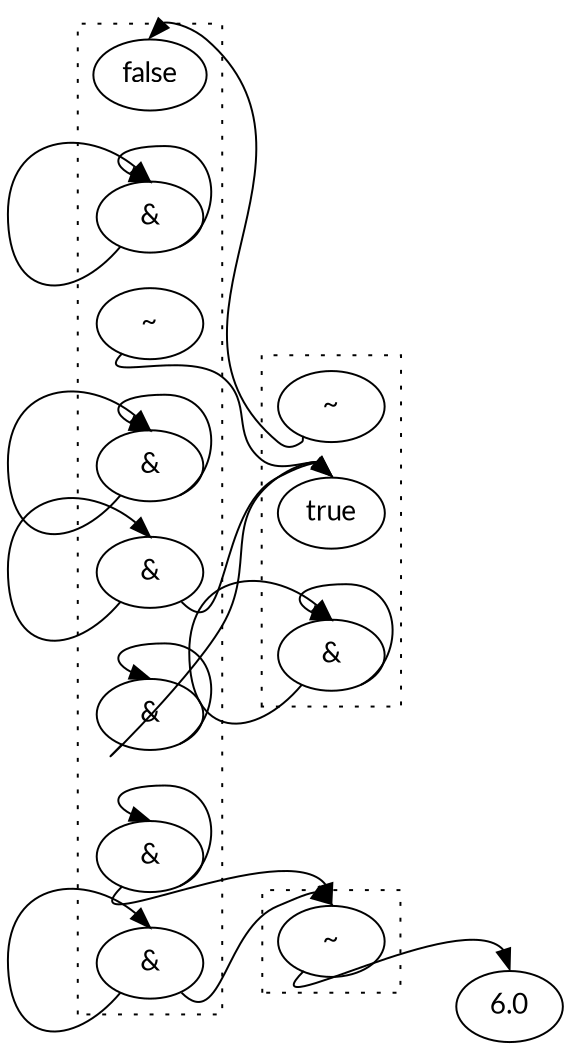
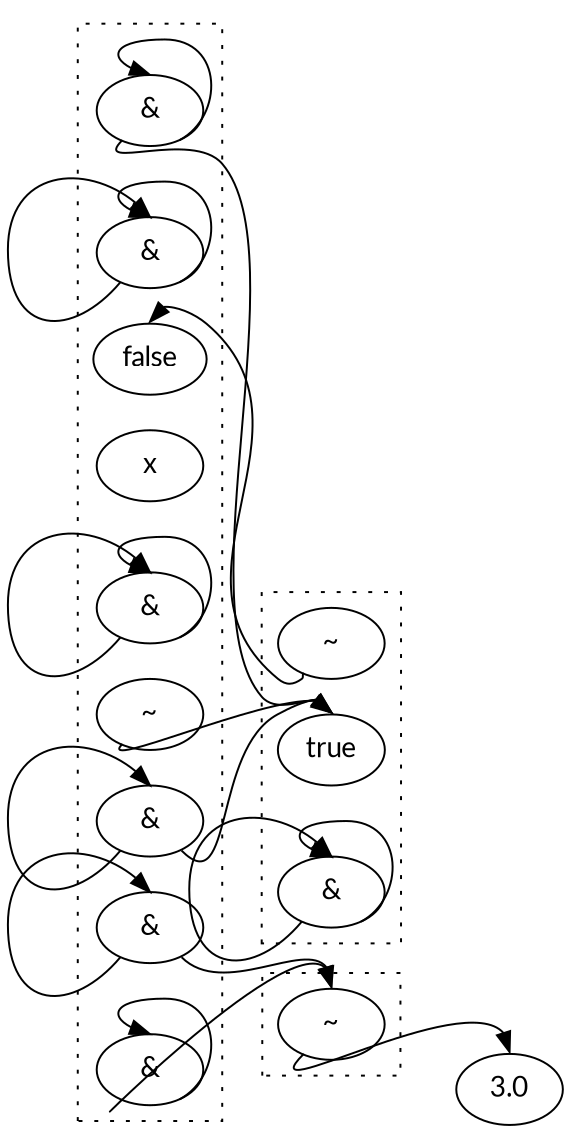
  digraph {
    clusterrank=local
    compound=true
    fontname=Lato
    rankdir=LR
    node [fontname=Lato]
    edge [fontname=Lato headport=n tailport=sw]
    n1 [label=false]
    n2 [label="&"]
    n3 [label="~"]
+   n4 [label=x]
    n5 [label="&"]
    n6 [label="&"]
    n7 [label="&"]
    n8 [label="&"]
    n9 [label="&"]
    n10 [label=true]
    n11 [label="~"]
    n12 [label="&"]
    n13 [label="~"]
-   3.0 [label=6.0]
+   3.0
    subgraph cluster_1 {
      style=dotted
      n1
      n2
      n3
+     n4
      n5
      n6
      n7
      n8
      n9
    }
    subgraph cluster_2 {
      style=dotted
      n10
      n11
      n12
    }
    subgraph cluster_3 {
      style=dotted
      n13
    }
    n2 -> n2
    n2 -> n2 [tailport=se]
    n3 -> n10
    n5 -> n5
    n5 -> n5 [tailport=se]
    n6 -> n6
    n6 -> n10 [tailport=se]
    n7 -> n7
    n7 -> n13 [tailport=se]
    n8 -> n8 [tailport=se]
    n8 -> n10
    n9 -> n9 [tailport=se]
    n9 -> n13
    n11 -> n1
    n12 -> n12
    n12 -> n12 [tailport=se]
    n13 -> 3.0
  }
